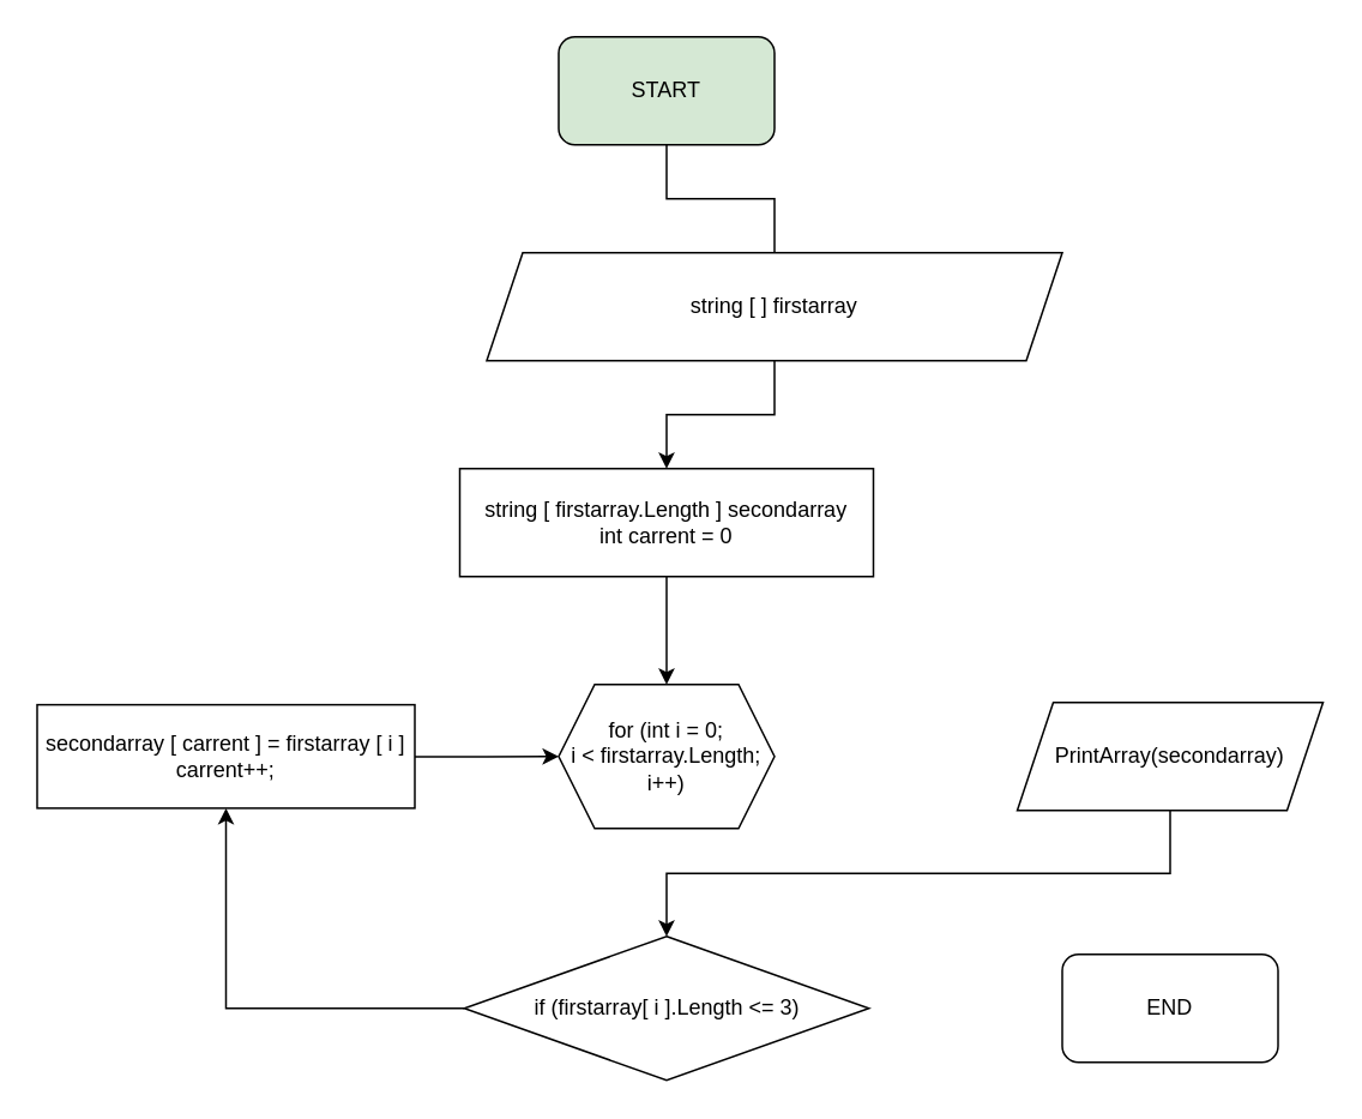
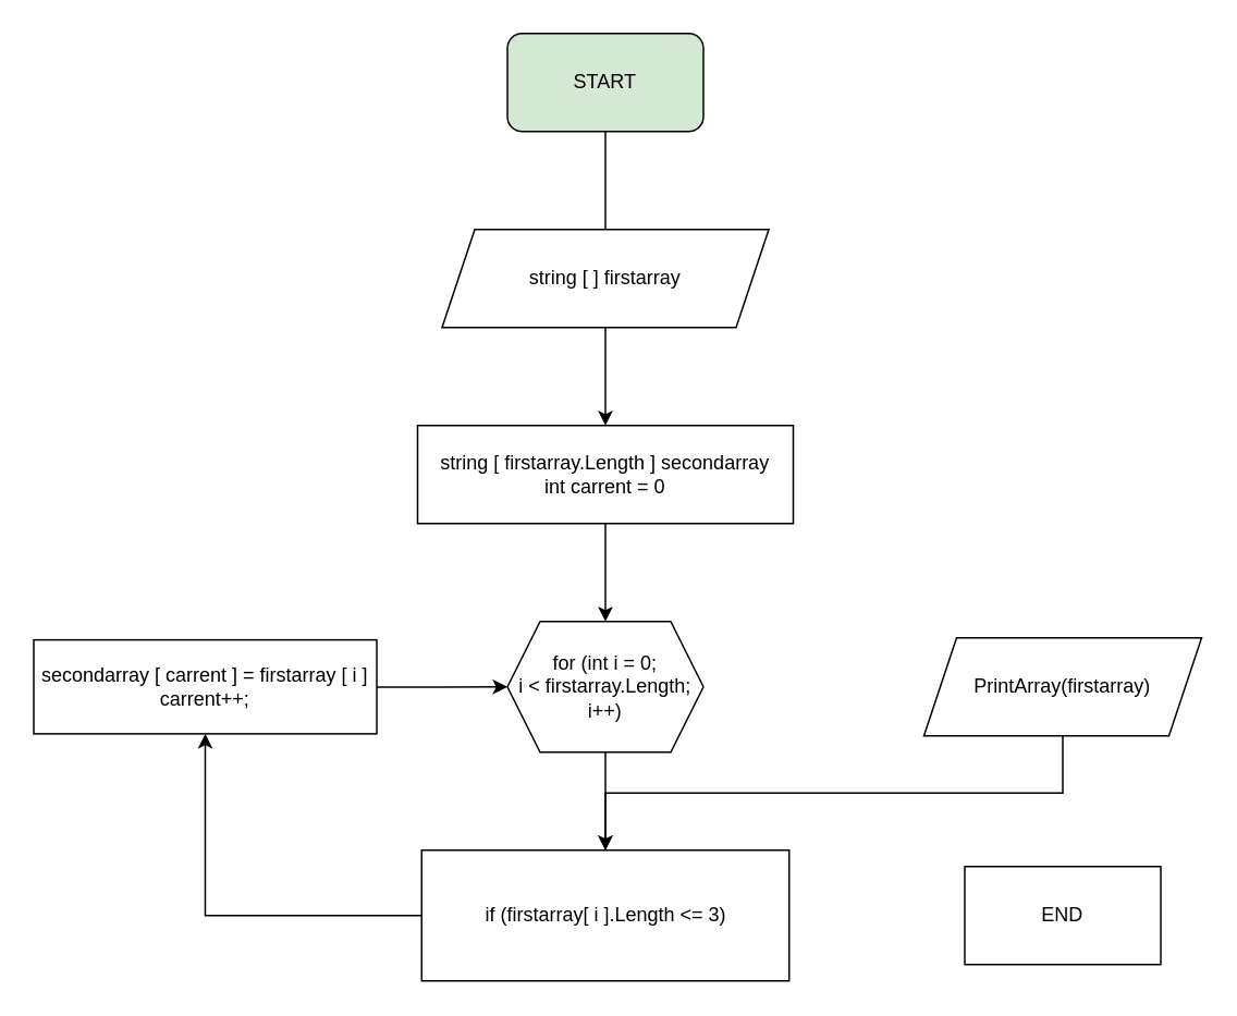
  <mxCell id="0" />
  <mxCell id="1" parent="0" />
  <mxCell id="2" value="" style="edgeStyle=orthogonalEdgeStyle;rounded=0;orthogonalLoop=1;jettySize=auto;html=1;exitX=0.5;exitY=1;exitDx=0;exitDy=0;" parent="1" source="14" target="4" edge="1"><mxGeometry relative="1" as="geometry"><mxPoint x="370" y="350" as="sourcePoint" /></mxGeometry></mxCell>
+ <mxCell id="3" value="" style="edgeStyle=orthogonalEdgeStyle;rounded=0;orthogonalLoop=1;jettySize=auto;html=1;" parent="1" source="4" target="6" edge="1"><mxGeometry relative="1" as="geometry" /></mxCell>
  <mxCell id="4" value="for (int i = 0;&lt;br&gt;i &amp;lt; firstarray.Length;&lt;br&gt;i++)" style="shape=hexagon;perimeter=hexagonPerimeter2;whiteSpace=wrap;html=1;fixedSize=1;" parent="1" vertex="1"><mxGeometry x="310" y="380" width="120" height="80" as="geometry" /></mxCell>
  <mxCell id="5" value="" style="edgeStyle=orthogonalEdgeStyle;rounded=0;orthogonalLoop=1;jettySize=auto;html=1;" parent="1" source="6" target="8" edge="1"><mxGeometry relative="1" as="geometry" /></mxCell>
- <mxCell id="6" value="if (firstarray[ i ].Length &amp;lt;= 3)" style="rhombus;whiteSpace=wrap;html=1;" parent="1" vertex="1"><mxGeometry x="257.5" y="520" width="225" height="80" as="geometry" /></mxCell>
+ <mxCell id="6" value="if (firstarray[ i ].Length &amp;lt;= 3)" style="whiteSpace=wrap;html=1;rounded=0;" parent="1" vertex="1"><mxGeometry x="257.5" y="520" width="225" height="80" as="geometry" /></mxCell>
  <mxCell id="7" value="" style="edgeStyle=orthogonalEdgeStyle;rounded=0;orthogonalLoop=1;jettySize=auto;html=1;" parent="1" source="8" target="4" edge="1"><mxGeometry relative="1" as="geometry" /></mxCell>
  <mxCell id="8" value="secondarray [ carrent ] = firstarray [ i ]&lt;br&gt;carrent++;" style="whiteSpace=wrap;html=1;" parent="1" vertex="1"><mxGeometry x="20" y="391.25" width="210" height="57.5" as="geometry" /></mxCell>
  <mxCell id="9" style="edgeStyle=orthogonalEdgeStyle;rounded=0;orthogonalLoop=1;jettySize=auto;html=1;exitX=0.5;exitY=1;exitDx=0;exitDy=0;entryX=0.5;entryY=0;entryDx=0;entryDy=0;endArrow=none;" edge="1" parent="1" source="10" target="16"><mxGeometry relative="1" as="geometry" /></mxCell>
  <mxCell id="10" value="START" style="rounded=1;whiteSpace=wrap;html=1;fillColor=#d5e8d4;" vertex="1" parent="1"><mxGeometry x="310" y="20" width="120" height="60" as="geometry" /></mxCell>
  <mxCell id="11" style="edgeStyle=orthogonalEdgeStyle;rounded=0;orthogonalLoop=1;jettySize=auto;html=1;exitX=0.5;exitY=1;exitDx=0;exitDy=0;" edge="1" parent="1" source="12" target="6"><mxGeometry relative="1" as="geometry" /></mxCell>
- <mxCell id="12" value="PrintArray(secondarray)" style="shape=parallelogram;perimeter=parallelogramPerimeter;whiteSpace=wrap;html=1;fixedSize=1;" vertex="1" parent="1"><mxGeometry x="565" y="390" width="170" height="60" as="geometry" /></mxCell>
- <mxCell id="13" value="END" style="rounded=1;whiteSpace=wrap;html=1;" vertex="1" parent="1"><mxGeometry x="590" y="530" width="120" height="60" as="geometry" /></mxCell>
+ <mxCell id="12" value="PrintArray(firstarray)" style="shape=parallelogram;perimeter=parallelogramPerimeter;whiteSpace=wrap;html=1;fixedSize=1;" vertex="1" parent="1"><mxGeometry x="565" y="390" width="170" height="60" as="geometry" /></mxCell>
+ <mxCell id="13" value="END" style="whiteSpace=wrap;html=1;rounded=0;" vertex="1" parent="1"><mxGeometry x="590" y="530" width="120" height="60" as="geometry" /></mxCell>
  <mxCell id="14" value="string [ firstarray.Length ] secondarray&lt;br&gt;int carrent = 0" style="rounded=0;whiteSpace=wrap;html=1;" vertex="1" parent="1"><mxGeometry x="255" y="260" width="230" height="60" as="geometry" /></mxCell>
  <mxCell id="15" style="edgeStyle=orthogonalEdgeStyle;rounded=0;orthogonalLoop=1;jettySize=auto;html=1;exitX=0.5;exitY=1;exitDx=0;exitDy=0;entryX=0.5;entryY=0;entryDx=0;entryDy=0;" edge="1" parent="1" source="16" target="14"><mxGeometry relative="1" as="geometry" /></mxCell>
- <mxCell id="16" value="string [ ] firstarray" style="shape=parallelogram;perimeter=parallelogramPerimeter;whiteSpace=wrap;html=1;fixedSize=1;" vertex="1" parent="1"><mxGeometry x="270" y="140" width="320" height="60" as="geometry" /></mxCell>
+ <mxCell id="16" value="string [ ] firstarray" style="shape=parallelogram;perimeter=parallelogramPerimeter;whiteSpace=wrap;html=1;fixedSize=1;" vertex="1" parent="1"><mxGeometry x="270" y="140" width="200" height="60" as="geometry" /></mxCell>
